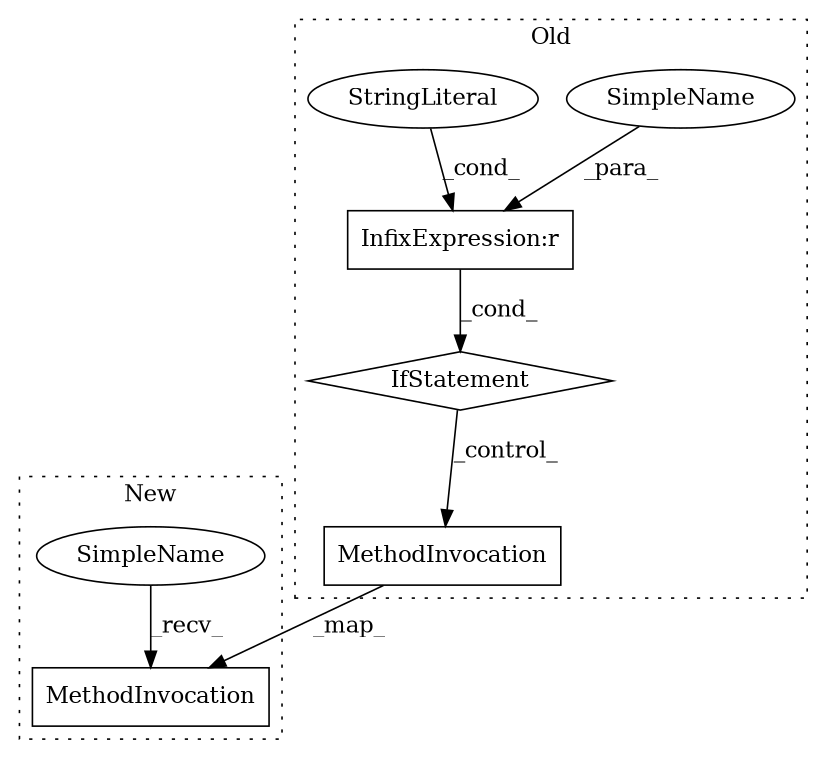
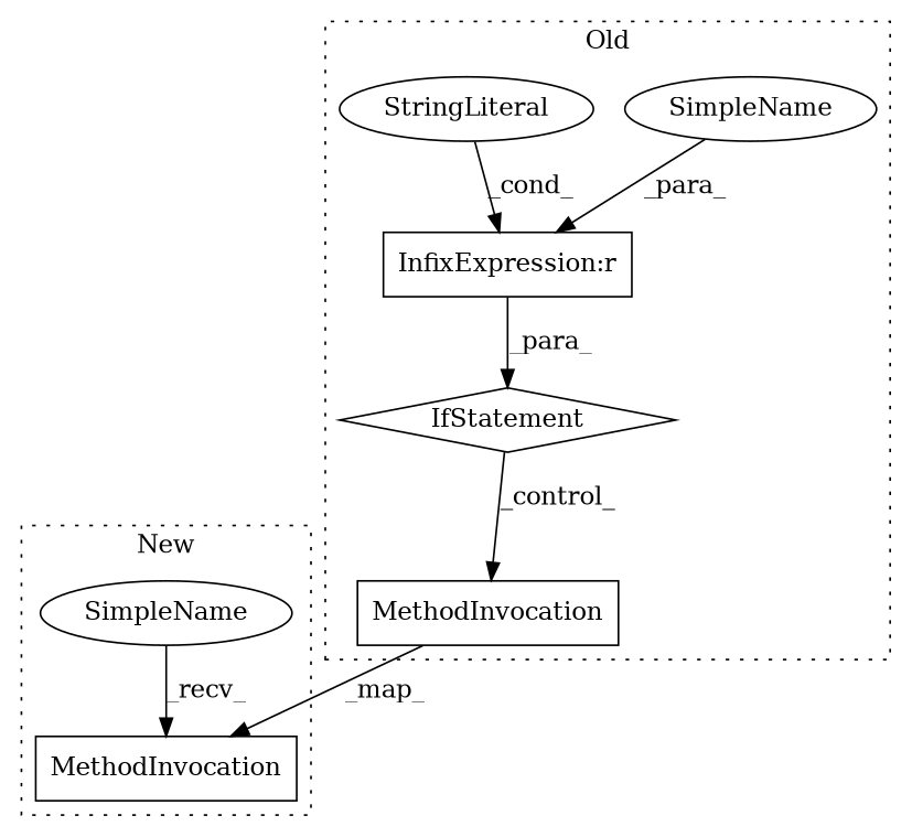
  digraph {
    node [a=32 l=4 shape=box]
    n1 [a=25 l="4,5" label=IfStatement s="6613,6652" shape=diamond]
    n2 [l="14,1" label=MethodInvocation s="6657,6698"]
    n3 [a=42 l=27 label=SimpleName s=6617 shape=ellipse]
    n4 [a=45 label=StringLiteral s=6648 shape=ellipse]
    n5 [a=27 label="InfixExpression:r" s=6644]
    n6 [l="18,1" label=MethodInvocation s="6558,6603"]
    n7 [a=42 label=SimpleName s=6553 shape=ellipse]
    subgraph cluster_1 {
      label=Old
      style=dotted
      n1
      n2
      n3
      n4
      n5
    }
    subgraph cluster_2 {
      label=New
      style=dotted
      n6
      n7
    }
    n1 -> n2 [label=_control_]
    n2 -> n6 [label=_map_]
    n3 -> n5 [label=_para_]
    n4 -> n5 [label=_cond_]
-   n5 -> n1 [label=_cond_]
+   n5 -> n1 [label=_para_]
    n7 -> n6 [label=_recv_]
  }
